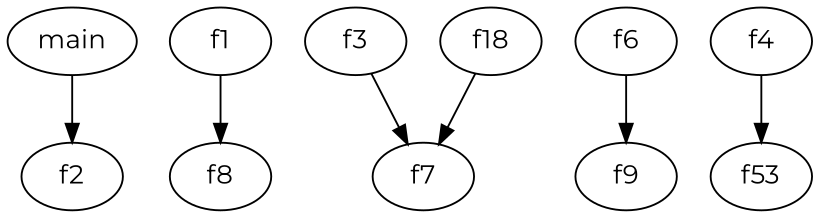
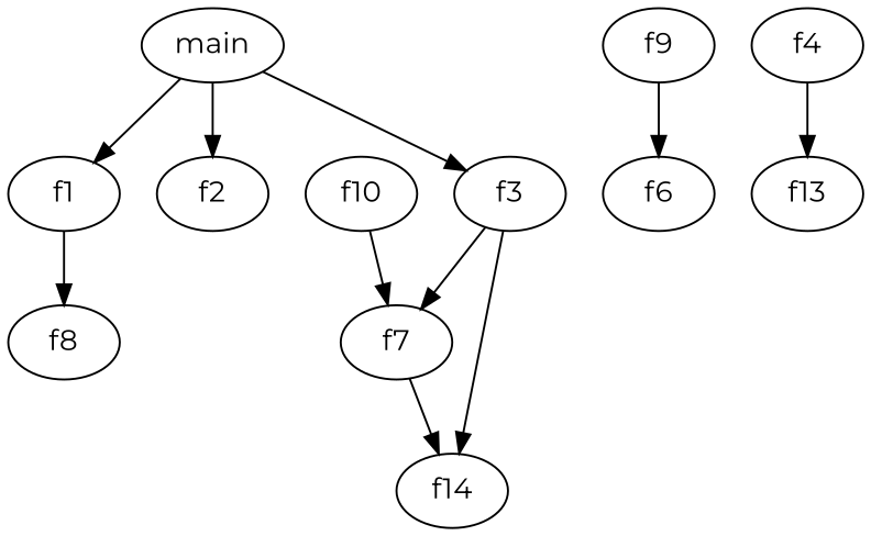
  digraph {
    fontname=Montserrat
    node [fontname=Montserrat]
    edge [fontname=Montserrat]
    n1 [label=main]
    n2 [label=f1]
    n3 [label=f2]
    n4 [label=f3]
    n5 [label=f8]
    n6 [label=f7]
+   n7 [label=f14]
    n8 [label=f6]
    n9 [label=f9]
    n10 [label=f4]
-   n11 [label=f53]
-   n12 [label=f18]
+   n11 [label=f13]
+   n12 [label=f10]
+   n1 -> n2
    n1 -> n3
+   n1 -> n4
    n2 -> n5
    n4 -> n6
-   n8 -> n9
+   n4 -> n7
+   n6 -> n7
+   n9 -> n8
    n10 -> n11
    n12 -> n6
  }
